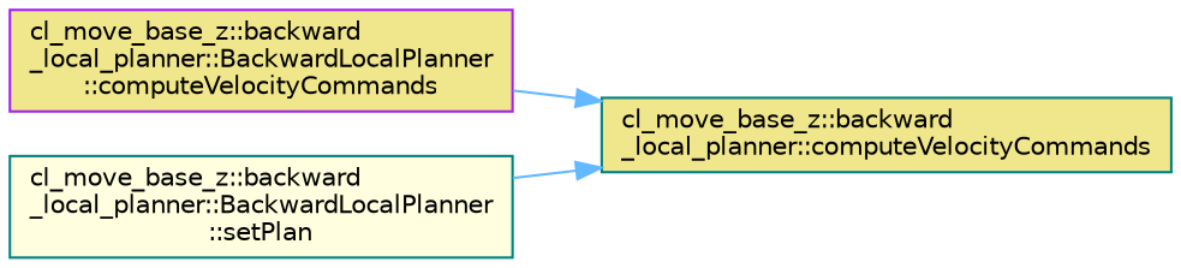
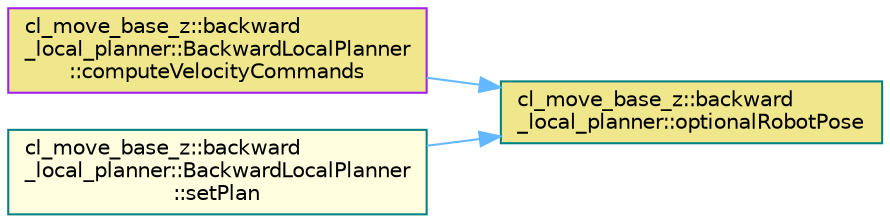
  digraph {
    rankdir=RL
    fontname="DejaVu Sans"
    node [color=teal fillcolor=khaki fontname="DejaVu Sans" fontsize=10 shape=box style=filled]
    edge [color=steelblue1 dir=back fontname="DejaVu Sans" fontsize=10 labelfontname=Helvetica labelfontsize=10 style=solid]
-   n1 [fontcolor=black height=0.2 label="cl_move_base_z::backward\l_local_planner::computeVelocityCommands" width=0.4]
+   n1 [fontcolor=black height=0.2 label="cl_move_base_z::backward\l_local_planner::optionalRobotPose" width=0.4]
    n2 [color=purple height=0.2 label="cl_move_base_z::backward\l_local_planner::BackwardLocalPlanner\l::computeVelocityCommands" width=0.4]
    n3 [fillcolor=lightyellow height=0.2 label="cl_move_base_z::backward\l_local_planner::BackwardLocalPlanner\l::setPlan" width=0.4]
    n1 -> n2
    n1 -> n3
  }
